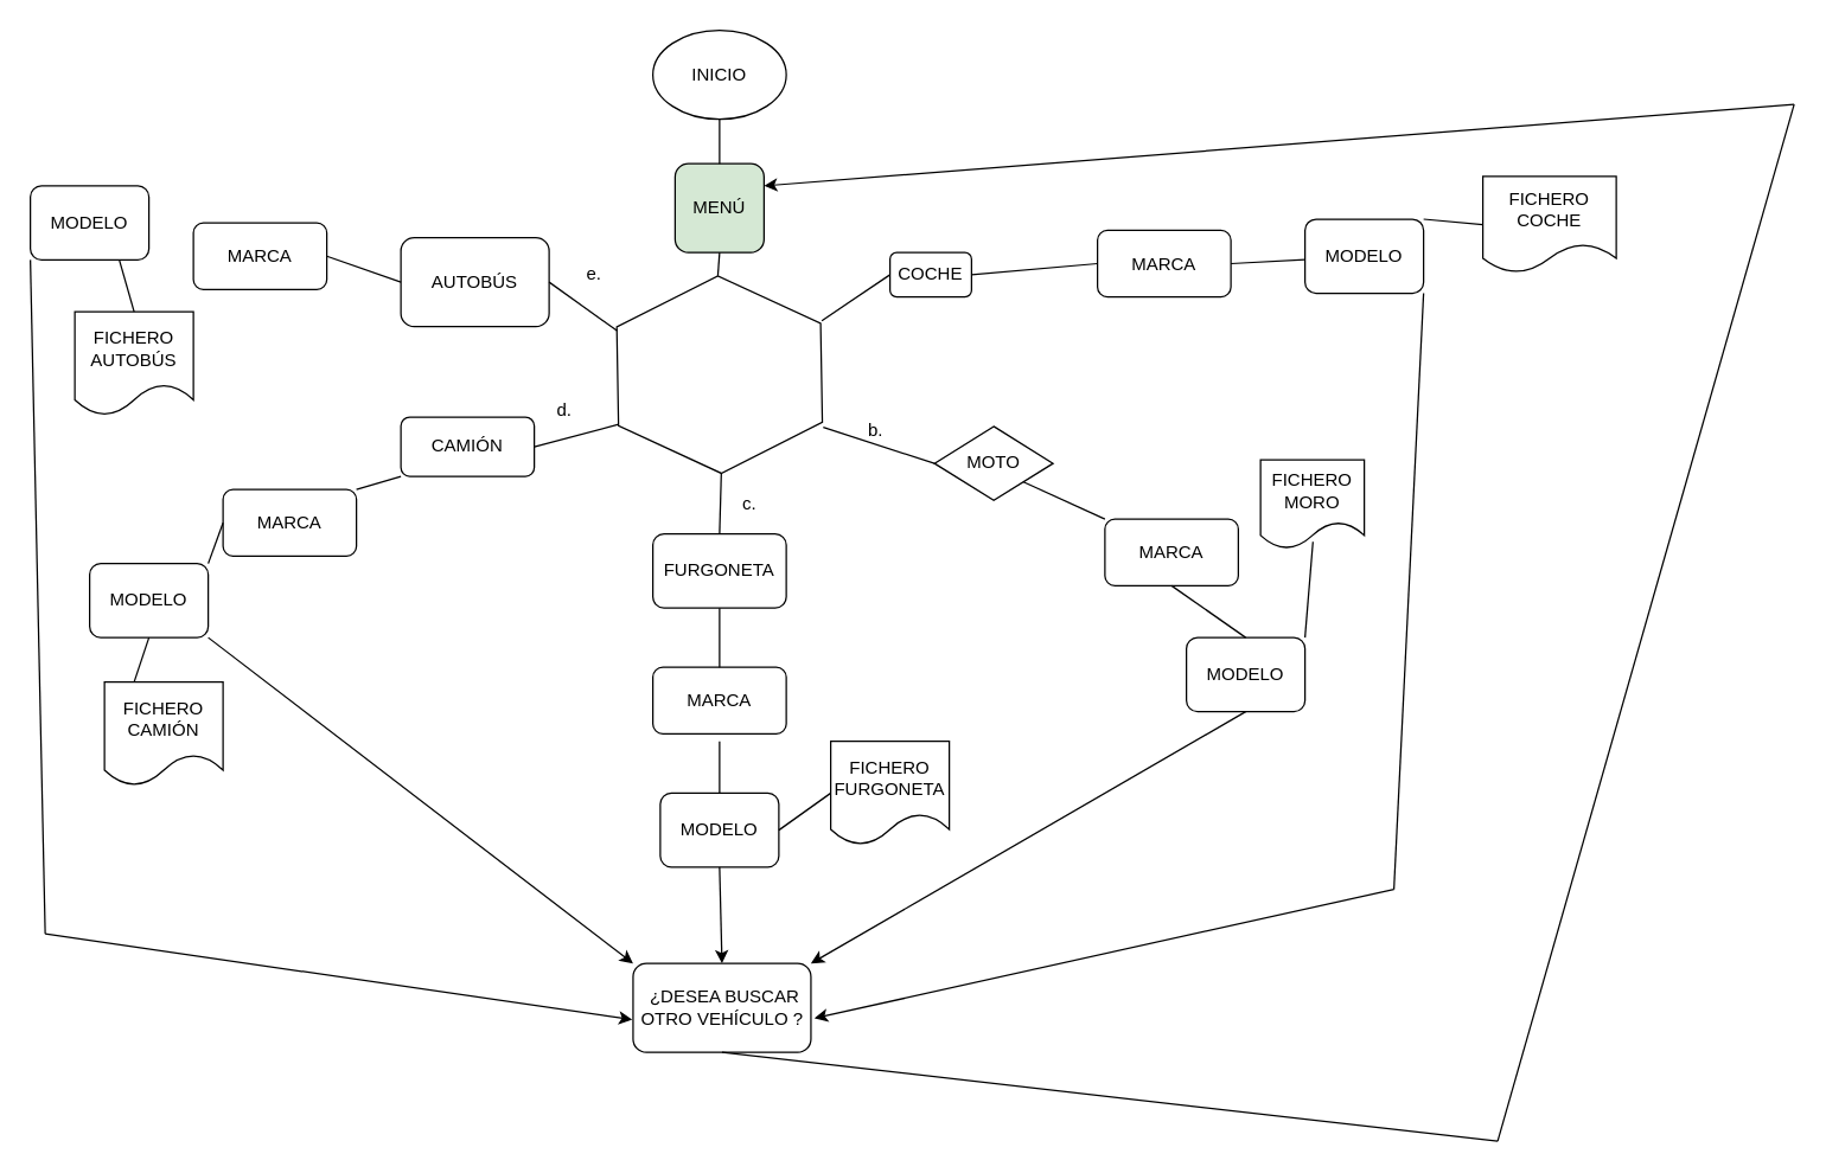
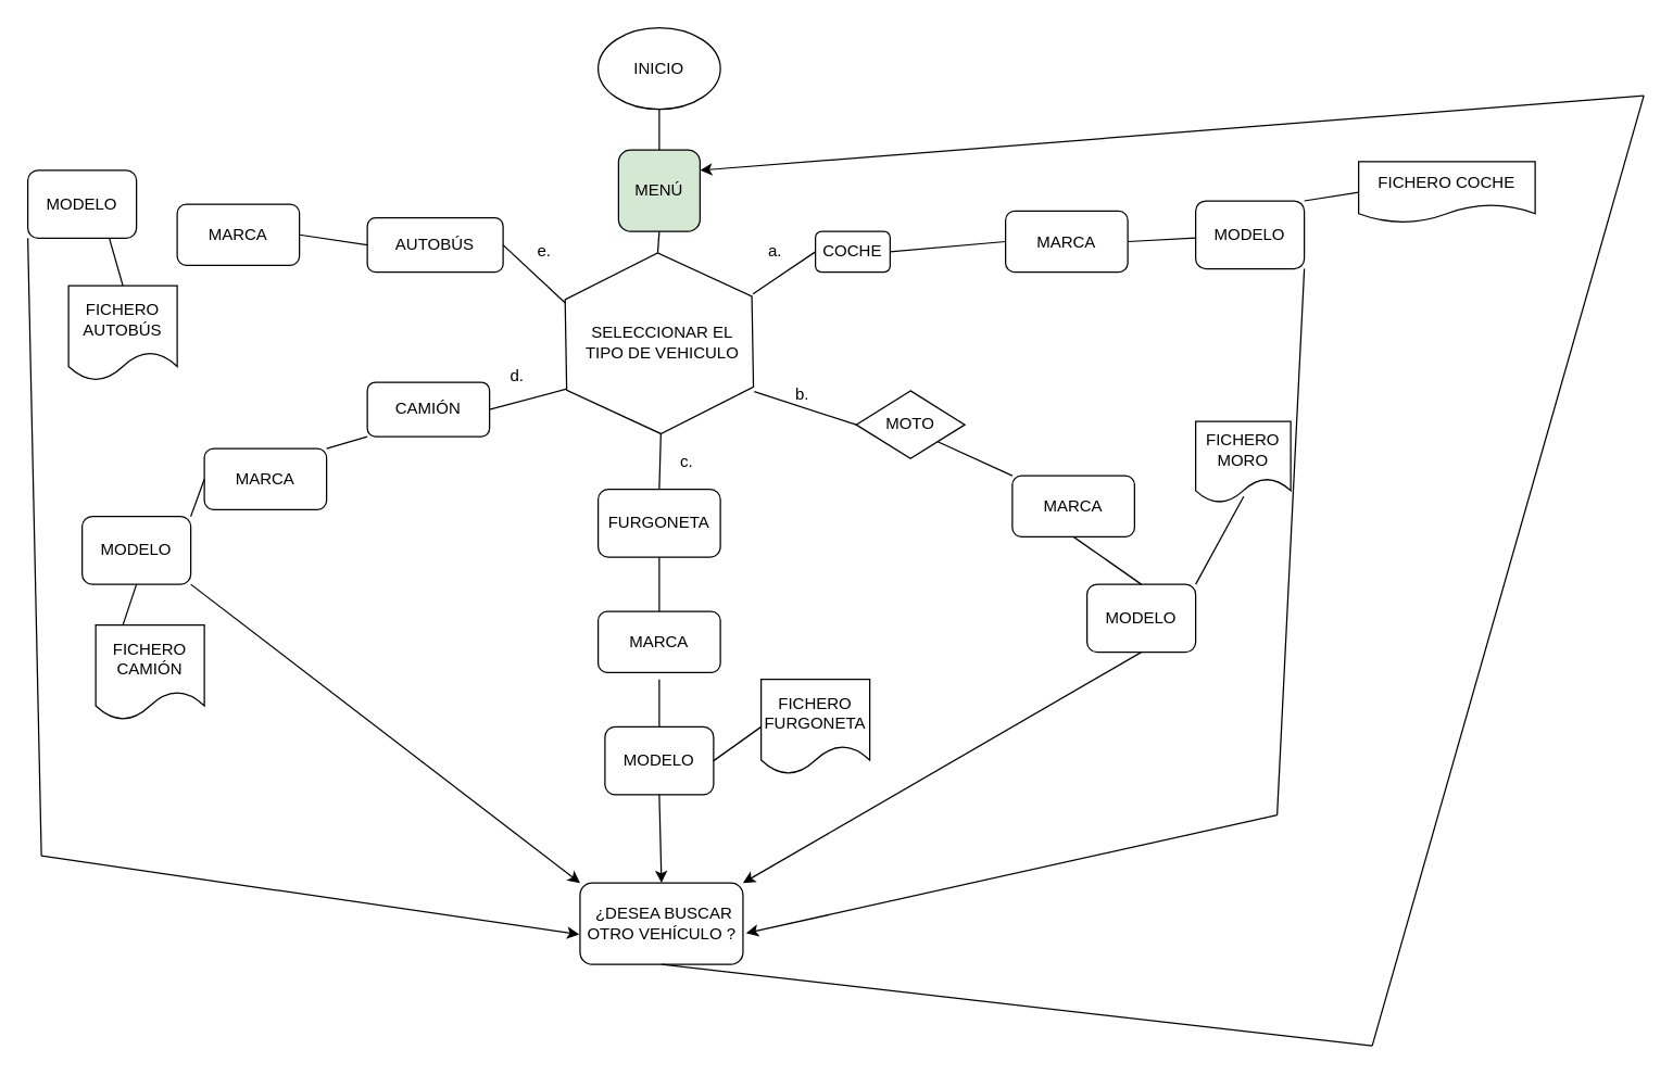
  <mxCell id="0" />
  <mxCell id="1" parent="0" />
  <mxCell id="2" value="INICIO" style="ellipse;whiteSpace=wrap;html=1;" vertex="1" parent="1"><mxGeometry x="440" y="20" width="90" height="60" as="geometry" /></mxCell>
  <mxCell id="3" value="MENÚ" style="rounded=1;whiteSpace=wrap;html=1;fillColor=#d5e8d4;" vertex="1" parent="1"><mxGeometry x="455" y="110" width="60" height="60" as="geometry" /></mxCell>
  <mxCell id="4" value="" style="endArrow=none;html=1;exitX=0.5;exitY=1;exitDx=0;exitDy=0;" edge="1" parent="1" source="2"><mxGeometry width="50" height="50" relative="1" as="geometry"><mxPoint x="450" y="260" as="sourcePoint" /><mxPoint x="485" y="110" as="targetPoint" /><Array as="points" /></mxGeometry></mxCell>
  <mxCell id="5" value="" style="shape=hexagon;perimeter=hexagonPerimeter2;whiteSpace=wrap;html=1;rotation=89;" vertex="1" parent="1"><mxGeometry x="418.36" y="183.64" width="133.29" height="137.55" as="geometry" /></mxCell>
  <mxCell id="6" value="" style="endArrow=none;html=1;entryX=0.5;entryY=1;entryDx=0;entryDy=0;exitX=0;exitY=0.5;exitDx=0;exitDy=0;" edge="1" parent="1" source="5" target="3"><mxGeometry width="50" height="50" relative="1" as="geometry"><mxPoint x="485" y="190" as="sourcePoint" /><mxPoint x="540" y="170" as="targetPoint" /></mxGeometry></mxCell>
+ <mxCell id="7" value="SELECCIONAR EL &lt;br&gt;TIPO DE VEHICULO" style="text;html=1;align=center;verticalAlign=middle;resizable=0;points=[];autosize=1;" vertex="1" parent="1"><mxGeometry x="421.65" y="237.41" width="130" height="30" as="geometry" /></mxCell>
  <mxCell id="8" value="COCHE" style="rounded=1;whiteSpace=wrap;html=1;" vertex="1" parent="1"><mxGeometry x="600" y="170" width="55" height="30" as="geometry" /></mxCell>
  <mxCell id="9" value="" style="endArrow=none;html=1;entryX=0.236;entryY=-0.006;entryDx=0;entryDy=0;entryPerimeter=0;exitX=0;exitY=0.5;exitDx=0;exitDy=0;" edge="1" parent="1" source="8" target="5"><mxGeometry width="50" height="50" relative="1" as="geometry"><mxPoint x="480" y="260" as="sourcePoint" /><mxPoint x="530" y="210" as="targetPoint" /></mxGeometry></mxCell>
  <mxCell id="10" value="MOTO" style="rhombus;whiteSpace=wrap;html=1;" vertex="1" parent="1"><mxGeometry x="630" y="287.41" width="80" height="50" as="geometry" /></mxCell>
  <mxCell id="11" value="" style="endArrow=none;html=1;entryX=0;entryY=0.5;entryDx=0;entryDy=0;exitX=0.776;exitY=-0.004;exitDx=0;exitDy=0;exitPerimeter=0;" edge="1" parent="1" source="5" target="10"><mxGeometry width="50" height="50" relative="1" as="geometry"><mxPoint x="480" y="260" as="sourcePoint" /><mxPoint x="530" y="210" as="targetPoint" /></mxGeometry></mxCell>
  <mxCell id="12" value="FURGONETA" style="rounded=1;whiteSpace=wrap;html=1;" vertex="1" parent="1"><mxGeometry x="440" y="360" width="90" height="50" as="geometry" /></mxCell>
  <mxCell id="13" value="" style="endArrow=none;html=1;exitX=0.5;exitY=0;exitDx=0;exitDy=0;entryX=1;entryY=0.5;entryDx=0;entryDy=0;" edge="1" parent="1" source="12" target="5"><mxGeometry width="50" height="50" relative="1" as="geometry"><mxPoint x="480" y="260" as="sourcePoint" /><mxPoint x="530" y="210" as="targetPoint" /></mxGeometry></mxCell>
  <mxCell id="14" value="CAMIÓN" style="rounded=1;whiteSpace=wrap;html=1;" vertex="1" parent="1"><mxGeometry x="270" y="281.19" width="90" height="40" as="geometry" /></mxCell>
  <mxCell id="15" value="" style="endArrow=none;html=1;exitX=0.743;exitY=0.999;exitDx=0;exitDy=0;exitPerimeter=0;entryX=1;entryY=0.5;entryDx=0;entryDy=0;" edge="1" parent="1" source="5" target="14"><mxGeometry width="50" height="50" relative="1" as="geometry"><mxPoint x="480" y="260" as="sourcePoint" /><mxPoint x="530" y="210" as="targetPoint" /></mxGeometry></mxCell>
- <mxCell id="16" value="AUTOBÚS" style="rounded=1;whiteSpace=wrap;html=1;" vertex="1" parent="1"><mxGeometry x="270" y="160" width="100" height="60" as="geometry" /></mxCell>
+ <mxCell id="16" value="AUTOBÚS" style="rounded=1;whiteSpace=wrap;html=1;" vertex="1" parent="1"><mxGeometry x="270" y="160" width="100" height="40" as="geometry" /></mxCell>
  <mxCell id="17" value="" style="endArrow=none;html=1;entryX=1;entryY=0.5;entryDx=0;entryDy=0;exitX=0.27;exitY=0.998;exitDx=0;exitDy=0;exitPerimeter=0;" edge="1" parent="1" source="5" target="16"><mxGeometry width="50" height="50" relative="1" as="geometry"><mxPoint x="480" y="260" as="sourcePoint" /><mxPoint x="530" y="210" as="targetPoint" /></mxGeometry></mxCell>
+ <mxCell id="18" value="a." style="text;html=1;align=center;verticalAlign=middle;resizable=0;points=[];autosize=1;" vertex="1" parent="1"><mxGeometry x="555" y="175" width="30" height="20" as="geometry" /></mxCell>
  <mxCell id="19" value="b." style="text;html=1;align=center;verticalAlign=middle;resizable=0;points=[];autosize=1;" vertex="1" parent="1"><mxGeometry x="575" y="280" width="30" height="20" as="geometry" /></mxCell>
  <mxCell id="20" value="c." style="text;html=1;align=center;verticalAlign=middle;resizable=0;points=[];autosize=1;" vertex="1" parent="1"><mxGeometry x="495" y="330" width="20" height="20" as="geometry" /></mxCell>
  <mxCell id="21" value="d." style="text;html=1;align=center;verticalAlign=middle;resizable=0;points=[];autosize=1;" vertex="1" parent="1"><mxGeometry x="365" y="267.41" width="30" height="20" as="geometry" /></mxCell>
  <mxCell id="22" value="e." style="text;html=1;align=center;verticalAlign=middle;resizable=0;points=[];autosize=1;" vertex="1" parent="1"><mxGeometry x="385" y="175" width="30" height="20" as="geometry" /></mxCell>
  <mxCell id="23" value="MARCA" style="rounded=1;whiteSpace=wrap;html=1;" vertex="1" parent="1"><mxGeometry x="740" y="155" width="90" height="45" as="geometry" /></mxCell>
  <mxCell id="24" value="MARCA" style="rounded=1;whiteSpace=wrap;html=1;" vertex="1" parent="1"><mxGeometry x="130" y="150" width="90" height="45" as="geometry" /></mxCell>
  <mxCell id="25" value="MARCA" style="rounded=1;whiteSpace=wrap;html=1;" vertex="1" parent="1"><mxGeometry x="150" y="330" width="90" height="45" as="geometry" /></mxCell>
  <mxCell id="26" value="MARCA" style="rounded=1;whiteSpace=wrap;html=1;" vertex="1" parent="1"><mxGeometry x="440" y="450" width="90" height="45" as="geometry" /></mxCell>
  <mxCell id="27" value="MARCA" style="rounded=1;whiteSpace=wrap;html=1;" vertex="1" parent="1"><mxGeometry x="745" y="350" width="90" height="45" as="geometry" /></mxCell>
  <mxCell id="28" value="" style="endArrow=none;html=1;exitX=1;exitY=0.5;exitDx=0;exitDy=0;entryX=0;entryY=0.5;entryDx=0;entryDy=0;" edge="1" parent="1" source="24" target="16"><mxGeometry width="50" height="50" relative="1" as="geometry"><mxPoint x="480" y="310" as="sourcePoint" /><mxPoint x="530" y="260" as="targetPoint" /></mxGeometry></mxCell>
  <mxCell id="29" value="" style="endArrow=none;html=1;exitX=1;exitY=0;exitDx=0;exitDy=0;entryX=0;entryY=1;entryDx=0;entryDy=0;" edge="1" parent="1" source="25" target="14"><mxGeometry width="50" height="50" relative="1" as="geometry"><mxPoint x="480" y="310" as="sourcePoint" /><mxPoint x="530" y="260" as="targetPoint" /></mxGeometry></mxCell>
  <mxCell id="30" value="" style="endArrow=none;html=1;exitX=0.5;exitY=0;exitDx=0;exitDy=0;entryX=0.5;entryY=1;entryDx=0;entryDy=0;" edge="1" parent="1" source="26" target="12"><mxGeometry width="50" height="50" relative="1" as="geometry"><mxPoint x="480" y="310" as="sourcePoint" /><mxPoint x="590" y="410" as="targetPoint" /></mxGeometry></mxCell>
  <mxCell id="31" value="" style="endArrow=none;html=1;exitX=0;exitY=0;exitDx=0;exitDy=0;entryX=1;entryY=1;entryDx=0;entryDy=0;" edge="1" parent="1" source="27" target="10"><mxGeometry width="50" height="50" relative="1" as="geometry"><mxPoint x="480" y="310" as="sourcePoint" /><mxPoint x="530" y="260" as="targetPoint" /></mxGeometry></mxCell>
  <mxCell id="32" value="" style="endArrow=none;html=1;entryX=0;entryY=0.5;entryDx=0;entryDy=0;exitX=1;exitY=0.5;exitDx=0;exitDy=0;" edge="1" parent="1" source="8" target="23"><mxGeometry width="50" height="50" relative="1" as="geometry"><mxPoint x="480" y="310" as="sourcePoint" /><mxPoint x="530" y="260" as="targetPoint" /></mxGeometry></mxCell>
  <mxCell id="33" value="MODELO" style="rounded=1;whiteSpace=wrap;html=1;" vertex="1" parent="1"><mxGeometry x="20" y="125" width="80" height="50" as="geometry" /></mxCell>
  <mxCell id="34" value="MODELO" style="rounded=1;whiteSpace=wrap;html=1;" vertex="1" parent="1"><mxGeometry x="800" y="430" width="80" height="50" as="geometry" /></mxCell>
  <mxCell id="35" value="MODELO" style="rounded=1;whiteSpace=wrap;html=1;" vertex="1" parent="1"><mxGeometry y="380" width="80" height="50" as="geometry" x="60" /></mxCell>
  <mxCell id="36" value="MODELO" style="rounded=1;whiteSpace=wrap;html=1;" vertex="1" parent="1"><mxGeometry x="880" y="147.5" width="80" height="50" as="geometry" /></mxCell>
  <mxCell id="37" value="MODELO" style="rounded=1;whiteSpace=wrap;html=1;" vertex="1" parent="1"><mxGeometry x="445" y="535" width="80" height="50" as="geometry" /></mxCell>
  <mxCell id="38" value="" style="endArrow=none;html=1;exitX=0.5;exitY=0;exitDx=0;exitDy=0;" edge="1" parent="1" source="37"><mxGeometry width="50" height="50" relative="1" as="geometry"><mxPoint x="430" y="510" as="sourcePoint" /><mxPoint x="485" y="500" as="targetPoint" /></mxGeometry></mxCell>
  <mxCell id="39" value="" style="endArrow=none;html=1;entryX=0.5;entryY=0;entryDx=0;entryDy=0;exitX=0.5;exitY=1;exitDx=0;exitDy=0;" edge="1" parent="1" source="27" target="34"><mxGeometry width="50" height="50" relative="1" as="geometry"><mxPoint x="570" y="510" as="sourcePoint" /><mxPoint x="620" y="460" as="targetPoint" /></mxGeometry></mxCell>
  <mxCell id="40" value="&amp;nbsp;¿DESEA BUSCAR OTRO VEHÍCULO ?" style="rounded=1;whiteSpace=wrap;html=1;" vertex="1" parent="1"><mxGeometry x="426.65" y="650" width="120" height="60" as="geometry" /></mxCell>
  <mxCell id="41" value="" style="endArrow=classic;html=1;exitX=0.5;exitY=1;exitDx=0;exitDy=0;entryX=0.5;entryY=0;entryDx=0;entryDy=0;" edge="1" parent="1" source="37" target="40"><mxGeometry width="50" height="50" relative="1" as="geometry"><mxPoint x="530" y="560" as="sourcePoint" /><mxPoint x="580" y="510" as="targetPoint" /></mxGeometry></mxCell>
  <mxCell id="42" value="" style="endArrow=classic;html=1;exitX=0.5;exitY=1;exitDx=0;exitDy=0;entryX=1;entryY=0;entryDx=0;entryDy=0;" edge="1" parent="1" source="34" target="40"><mxGeometry width="50" height="50" relative="1" as="geometry"><mxPoint x="530" y="560" as="sourcePoint" /><mxPoint x="580" y="510" as="targetPoint" /></mxGeometry></mxCell>
  <mxCell id="43" value="" style="endArrow=classic;html=1;exitX=1;exitY=1;exitDx=0;exitDy=0;entryX=0;entryY=0;entryDx=0;entryDy=0;" edge="1" parent="1" source="35" target="40"><mxGeometry width="50" height="50" relative="1" as="geometry"><mxPoint x="530" y="560" as="sourcePoint" /><mxPoint x="580" y="510" as="targetPoint" /></mxGeometry></mxCell>
  <mxCell id="44" value="" style="endArrow=none;html=1;entryX=0;entryY=1;entryDx=0;entryDy=0;" edge="1" parent="1" target="33"><mxGeometry width="50" height="50" relative="1" as="geometry"><mxPoint x="30" y="630" as="sourcePoint" /><mxPoint x="10" y="400" as="targetPoint" /></mxGeometry></mxCell>
  <mxCell id="45" value="" style="endArrow=classic;html=1;entryX=-0.005;entryY=0.633;entryDx=0;entryDy=0;entryPerimeter=0;" edge="1" parent="1" target="40"><mxGeometry width="50" height="50" relative="1" as="geometry"><mxPoint x="30" y="630" as="sourcePoint" /><mxPoint x="300" y="560" as="targetPoint" /></mxGeometry></mxCell>
  <mxCell id="46" value="" style="endArrow=none;html=1;entryX=1;entryY=0.5;entryDx=0;entryDy=0;" edge="1" parent="1" source="36" target="23"><mxGeometry width="50" height="50" relative="1" as="geometry"><mxPoint x="690" y="240" as="sourcePoint" /><mxPoint x="740" y="190" as="targetPoint" /></mxGeometry></mxCell>
  <mxCell id="47" value="" style="endArrow=none;html=1;entryX=1;entryY=1;entryDx=0;entryDy=0;" edge="1" parent="1" target="36"><mxGeometry width="50" height="50" relative="1" as="geometry"><mxPoint x="940" y="600" as="sourcePoint" /><mxPoint x="740" y="190" as="targetPoint" /></mxGeometry></mxCell>
  <mxCell id="48" value="" style="endArrow=classic;html=1;entryX=1.02;entryY=0.617;entryDx=0;entryDy=0;entryPerimeter=0;" edge="1" parent="1" target="40"><mxGeometry width="50" height="50" relative="1" as="geometry"><mxPoint x="940" y="600" as="sourcePoint" /><mxPoint x="740" y="530" as="targetPoint" /></mxGeometry></mxCell>
  <mxCell id="49" value="" style="endArrow=none;html=1;exitX=1;exitY=0;exitDx=0;exitDy=0;entryX=0;entryY=0.5;entryDx=0;entryDy=0;" edge="1" parent="1" source="35" target="25"><mxGeometry width="50" height="50" relative="1" as="geometry"><mxPoint x="490" y="400" as="sourcePoint" /><mxPoint x="540" y="350" as="targetPoint" /></mxGeometry></mxCell>
  <mxCell id="50" value="FICHERO FURGONETA" style="shape=document;whiteSpace=wrap;html=1;boundedLbl=1;" vertex="1" parent="1"><mxGeometry x="560" y="500" width="80" height="70" as="geometry" /></mxCell>
  <mxCell id="51" value="FICHERO AUTOBÚS" style="shape=document;whiteSpace=wrap;html=1;boundedLbl=1;" vertex="1" parent="1"><mxGeometry x="50" y="210" width="80" height="70" as="geometry" /></mxCell>
  <mxCell id="52" value="FICHERO CAMIÓN" style="shape=document;whiteSpace=wrap;html=1;boundedLbl=1;" vertex="1" parent="1"><mxGeometry x="70" y="460" width="80" height="70" as="geometry" /></mxCell>
- <mxCell id="53" value="FICHERO MORO" style="shape=document;whiteSpace=wrap;html=1;boundedLbl=1;" vertex="1" parent="1"><mxGeometry x="850" y="310" width="70" height="60" as="geometry" /></mxCell>
- <mxCell id="54" value="FICHERO COCHE" style="shape=document;whiteSpace=wrap;html=1;boundedLbl=1;" vertex="1" parent="1"><mxGeometry x="1000" y="118.64" width="90" height="65" as="geometry" /></mxCell>
+ <mxCell id="53" value="FICHERO MORO" style="shape=document;whiteSpace=wrap;html=1;boundedLbl=1;" vertex="1" parent="1"><mxGeometry x="880" y="310" width="70" height="60" as="geometry" /></mxCell>
+ <mxCell id="54" value="FICHERO COCHE" style="shape=document;whiteSpace=wrap;html=1;boundedLbl=1;" vertex="1" parent="1"><mxGeometry x="1000" y="118.64" width="130" height="45" as="geometry" /></mxCell>
  <mxCell id="55" value="" style="endArrow=none;html=1;exitX=1;exitY=0.5;exitDx=0;exitDy=0;entryX=0;entryY=0.5;entryDx=0;entryDy=0;" edge="1" parent="1" source="37" target="50"><mxGeometry width="50" height="50" relative="1" as="geometry"><mxPoint x="490" y="470" as="sourcePoint" /><mxPoint x="540" y="420" as="targetPoint" /></mxGeometry></mxCell>
  <mxCell id="56" value="" style="endArrow=none;html=1;exitX=0.5;exitY=1;exitDx=0;exitDy=0;entryX=0.25;entryY=0;entryDx=0;entryDy=0;" edge="1" parent="1" source="35" target="52"><mxGeometry width="50" height="50" relative="1" as="geometry"><mxPoint x="490" y="470" as="sourcePoint" /><mxPoint x="540" y="420" as="targetPoint" /></mxGeometry></mxCell>
  <mxCell id="57" value="" style="endArrow=none;html=1;exitX=0.75;exitY=1;exitDx=0;exitDy=0;entryX=0.5;entryY=0;entryDx=0;entryDy=0;" edge="1" parent="1" source="33" target="51"><mxGeometry width="50" height="50" relative="1" as="geometry"><mxPoint x="490" y="470" as="sourcePoint" /><mxPoint x="540" y="420" as="targetPoint" /></mxGeometry></mxCell>
  <mxCell id="58" value="" style="endArrow=none;html=1;entryX=0.505;entryY=0.922;entryDx=0;entryDy=0;entryPerimeter=0;exitX=1;exitY=0;exitDx=0;exitDy=0;" edge="1" parent="1" source="34" target="53"><mxGeometry width="50" height="50" relative="1" as="geometry"><mxPoint x="490" y="470" as="sourcePoint" /><mxPoint x="540" y="420" as="targetPoint" /></mxGeometry></mxCell>
  <mxCell id="59" value="" style="endArrow=none;html=1;entryX=1;entryY=0;entryDx=0;entryDy=0;exitX=0;exitY=0.5;exitDx=0;exitDy=0;" edge="1" parent="1" source="54" target="36"><mxGeometry width="50" height="50" relative="1" as="geometry"><mxPoint x="990" y="428" as="sourcePoint" /><mxPoint x="540" y="420" as="targetPoint" /></mxGeometry></mxCell>
  <mxCell id="60" value="" style="endArrow=none;html=1;entryX=0.5;entryY=1;entryDx=0;entryDy=0;" edge="1" parent="1" target="40"><mxGeometry width="50" height="50" relative="1" as="geometry"><mxPoint x="1010" y="770" as="sourcePoint" /><mxPoint x="540" y="570" as="targetPoint" /></mxGeometry></mxCell>
  <mxCell id="61" value="" style="endArrow=none;html=1;" edge="1" parent="1"><mxGeometry width="50" height="50" relative="1" as="geometry"><mxPoint x="1210" y="70" as="sourcePoint" /><mxPoint x="1010" y="770" as="targetPoint" /></mxGeometry></mxCell>
  <mxCell id="62" value="" style="endArrow=classic;html=1;entryX=1;entryY=0.25;entryDx=0;entryDy=0;" edge="1" parent="1" target="3"><mxGeometry width="50" height="50" relative="1" as="geometry"><mxPoint x="1210" y="70" as="sourcePoint" /><mxPoint x="910" y="230" as="targetPoint" /></mxGeometry></mxCell>
